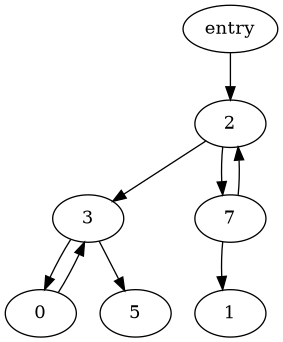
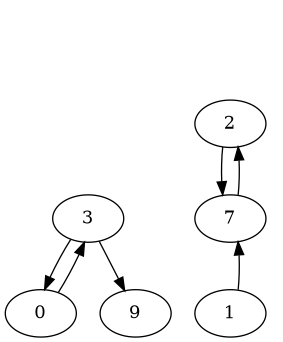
  digraph {
-   n1 [label=entry]
    2
    3
    7
    n5 [label=0]
-   5
+   5 [label=9]
    n7 [label=1]
-   n1 -> 2
-   2 -> 3
    2 -> 7
    3 -> n5
    3 -> 5
    7 -> 2
-   7 -> n7
+   n7 -> 7
    n5 -> 3
  }
